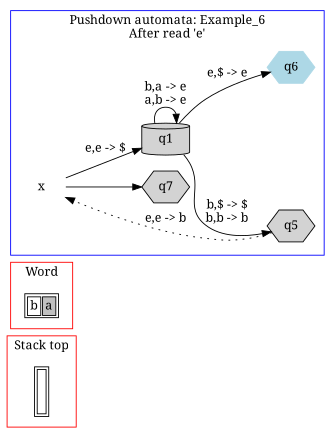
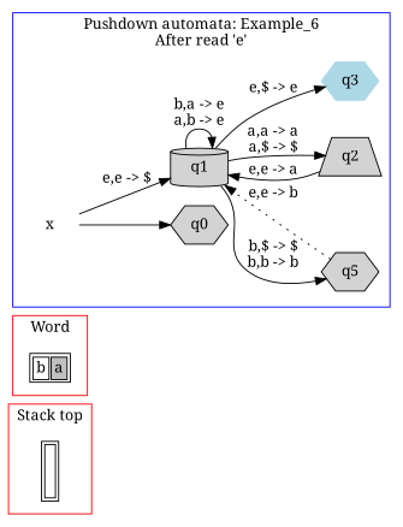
  digraph {
    fontname="Noto Serif"
    rankdir=LR
    node [fontname="Noto Serif" shape=hexagon style=filled]
    edge [fontname="Noto Serif" style=solid]
    n1 [label=<<TABLE> <TR> <TD width="10" height="50"> </TD> </TR> </TABLE>> shape=plaintext style=""]
    n2 [label=<<TABLE> <TR> <TD><FONT>b</FONT></TD> <TD BGCOLOR="gray"><FONT>a</FONT></TD> </TR> </TABLE>> shape=plaintext style=""]
-   q0 [label=q7]
+   q0
    q1 [shape=cylinder]
-   q3 [color=lightblue label=q6]
+   q2 [shape=trapezium]
+   q3 [color=lightblue]
    n7 [label=q5]
    x [color=white shape=cylinder]
    subgraph cluster_1 {
      color=red
      label="Stack top"
      n1
    }
    subgraph cluster_2 {
      color=red
      label=Word
      n2
    }
    subgraph cluster_3 {
      color=blue
      label="Pushdown automata: Example_6\nAfter read 'e'"
      q0
      q1
+     q2
      q3
      n7
      x
    }
    q1 -> q1 [label="b,a -> e\na,b -> e"]
+   q1 -> q2 [label="a,a -> a\na,$ -> $"]
    q1 -> q3 [label="e,$ -> e"]
    q1 -> n7 [label="b,$ -> $\nb,b -> b"]
-   n7 -> x [label="e,e -> b" style=dotted]
+   q2 -> q1 [label="e,e -> a"]
+   n7 -> q1 [label="e,e -> b" style=dotted]
    x -> q0
    x -> q1 [label="e,e -> $"]
  }
